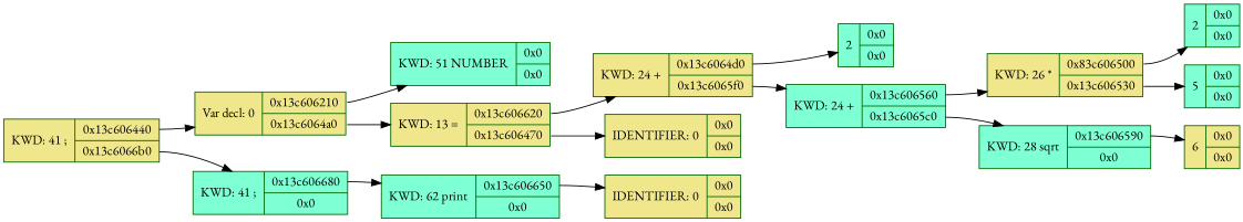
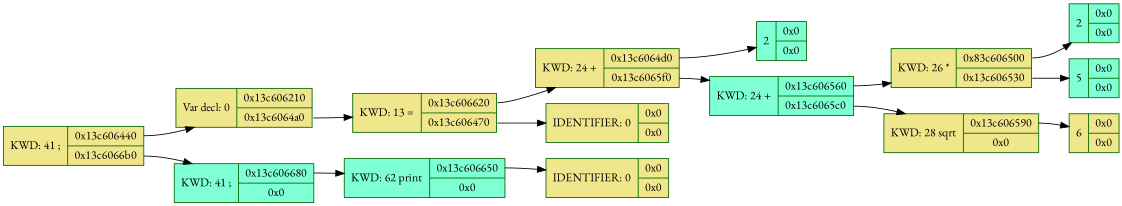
  digraph {
    fontname="EB Garamond"
    rankdir=LR
    node [color=darkgreen fillcolor=khaki fontname="EB Garamond" shape=record style=filled]
    edge [arrowhead=normal color=black fontname="EB Garamond"]
    n1 [label="{KWD: 41 ;  | {<fl5307918048> 0x13c606440 | <fr5307918048> 0x13c6066b0}}"]
    n2 [label="{Var decl: 0 | {<fl5307917376> 0x13c606210 | <fr5307917376> 0x13c6064a0}}"]
    n3 [fillcolor=aquamarine label="{KWD: 41 ;  | {<fl5307918000> 0x13c606680 | <fr5307918000> 0x0}}"]
-   n4 [fillcolor=aquamarine label="{KWD: 51 NUMBER  | {<fl5307917328> 0x0 | <fr5307917328> 0x0}}"]
    n5 [label="{KWD: 13 =  | {<fl5307917472> 0x13c606620 | <fr5307917472> 0x13c606470}}"]
    n6 [fillcolor=aquamarine label="{KWD: 62 print  | {<fl5307917952> 0x13c606650 | <fr5307917952> 0x0}}"]
    n7 [label="{KWD: 24 +  | {<fl5307917856> 0x13c6064d0 | <fr5307917856> 0x13c6065f0}}"]
    n8 [label="{IDENTIFIER: 0 | {<fl5307917424> 0x0 | <fr5307917424> 0x0}}"]
    n9 [fillcolor=aquamarine label="{2  | {<fl5307917520> 0x0 | <fr5307917520> 0x0}}"]
    n10 [fillcolor=aquamarine label="{KWD: 24 +  | {<fl5307917808> 0x13c606560 | <fr5307917808> 0x13c6065c0}}"]
    n11 [label="{KWD: 26 *  | {<fl5307917664> 0x83c606500 | <fr5307917664> 0x13c606530}}"]
-   n12 [fillcolor=aquamarine label="{KWD: 28 sqrt  | {<fl5307917760> 0x13c606590 | <fr5307917760> 0x0}}"]
+   n12 [label="{KWD: 28 sqrt  | {<fl5307917760> 0x13c606590 | <fr5307917760> 0x0}}"]
    n13 [fillcolor=aquamarine label="{2  | {<fl5307917568> 0x0 | <fr5307917568> 0x0}}"]
    n14 [fillcolor=aquamarine label="{5  | {<fl5307917616> 0x0 | <fr5307917616> 0x0}}"]
    n15 [label="{6  | {<fl5307917712> 0x0 | <fr5307917712> 0x0}}"]
    n16 [label="{IDENTIFIER: 0 | {<fl5307917904> 0x0 | <fr5307917904> 0x0}}"]
    n1 -> n2 [tailport=fl5307918048]
    n1 -> n3 [tailport=fr5307918048]
-   n2 -> n4 [tailport=fl5307917376]
    n2 -> n5 [tailport=fr5307917376]
    n3 -> n6 [tailport=fl5307918000]
    n5 -> n7 [tailport=fl5307917472]
    n5 -> n8 [tailport=fr5307917472]
    n6 -> n16 [tailport=fl5307917952]
    n7 -> n9 [tailport=fl5307917856]
    n7 -> n10 [tailport=fr5307917856]
    n10 -> n11 [tailport=fl5307917808]
    n10 -> n12 [tailport=fr5307917808]
    n11 -> n13 [tailport=fl5307917664]
    n11 -> n14 [tailport=fr5307917664]
    n12 -> n15 [tailport=fl5307917760]
  }
